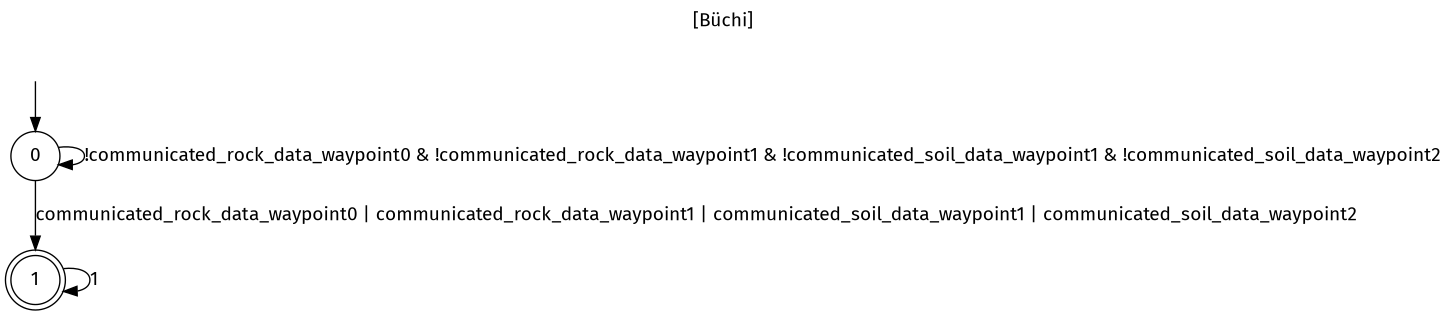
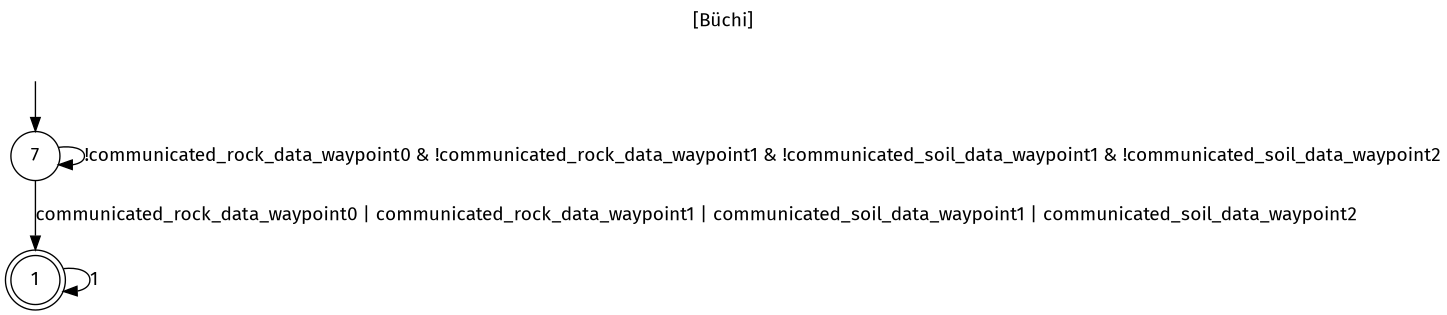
  digraph {
    label="[Büchi]"
    labelloc=t
    rankdir=TB
    fontname="Fira Sans"
    node [shape=circle fontname="Fira Sans"]
    edge [fontname="Fira Sans"]
    I [style=invis width=0]
-   n2 [label=0]
+   n2 [label=7]
    n3 [label=1 peripheries=2]
    I -> n2
    n2 -> n2 [label="!communicated_rock_data_waypoint0 & !communicated_rock_data_waypoint1 & !communicated_soil_data_waypoint1 & !communicated_soil_data_waypoint2"]
    n2 -> n3 [label="communicated_rock_data_waypoint0 | communicated_rock_data_waypoint1 | communicated_soil_data_waypoint1 | communicated_soil_data_waypoint2"]
    n3 -> n3 [label=1]
  }
